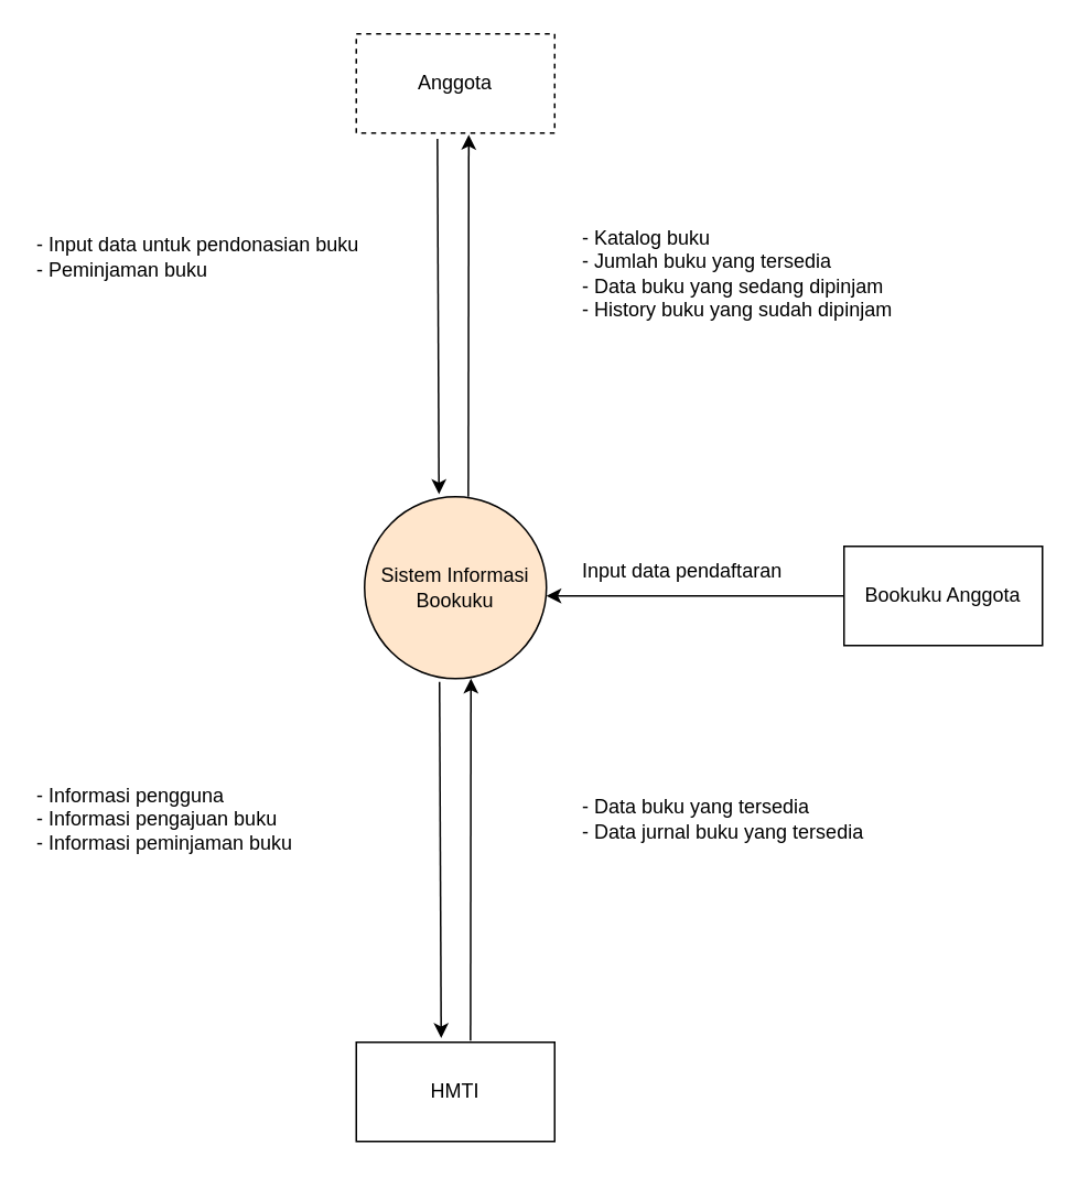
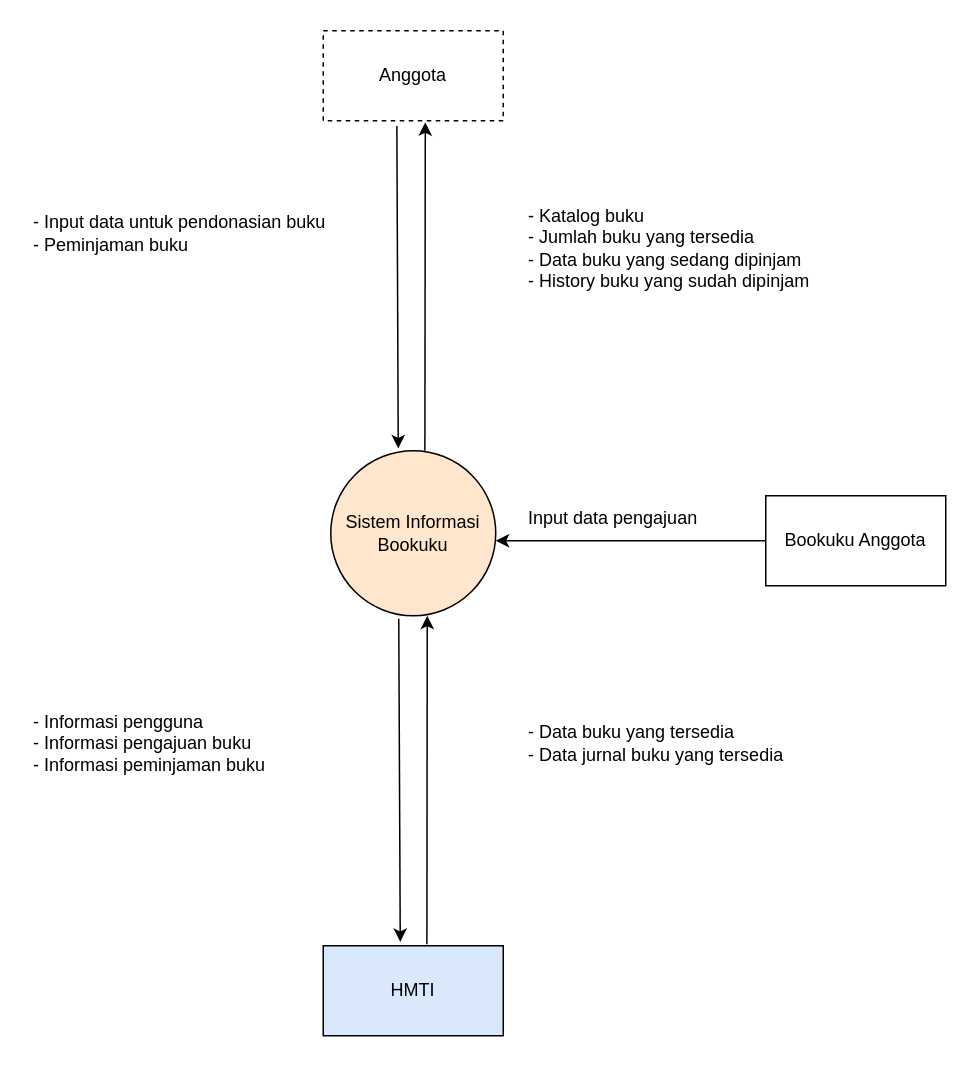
  <mxCell id="0" />
  <mxCell id="1" parent="0" />
  <mxCell id="2" value="Anggota" style="rounded=0;whiteSpace=wrap;html=1;dashed=1;" parent="1" vertex="1"><mxGeometry x="215" y="20" width="120" height="60" as="geometry" /></mxCell>
  <mxCell id="3" value="" style="endArrow=classic;html=1;rounded=0;exitX=0.409;exitY=1.057;exitDx=0;exitDy=0;exitPerimeter=0;" parent="1" source="2" edge="1"><mxGeometry width="50" height="50" relative="1" as="geometry"><mxPoint x="265" y="108.46" as="sourcePoint" /><mxPoint x="265" y="298.46" as="targetPoint" /></mxGeometry></mxCell>
  <mxCell id="4" value="" style="endArrow=classic;html=1;rounded=0;entryX=0.567;entryY=1.017;entryDx=0;entryDy=0;entryPerimeter=0;exitX=0.616;exitY=0.014;exitDx=0;exitDy=0;exitPerimeter=0;" parent="1" target="2" edge="1"><mxGeometry width="50" height="50" relative="1" as="geometry"><mxPoint x="282.76" y="300" as="sourcePoint" /><mxPoint x="355" y="108.46" as="targetPoint" /></mxGeometry></mxCell>
  <mxCell id="5" value="Sistem Informasi Bookuku" style="ellipse;whiteSpace=wrap;html=1;aspect=fixed;fillColor=#ffe6cc;" parent="1" vertex="1"><mxGeometry x="220" y="300" width="110" height="110" as="geometry" /></mxCell>
  <mxCell id="6" value="" style="endArrow=classic;html=1;rounded=0;exitX=0;exitY=0.5;exitDx=0;exitDy=0;" parent="1" source="7" edge="1"><mxGeometry width="50" height="50" relative="1" as="geometry"><mxPoint x="450" y="360" as="sourcePoint" /><mxPoint x="330" y="360" as="targetPoint" /></mxGeometry></mxCell>
  <mxCell id="7" value="Bookuku Anggota" style="rounded=0;whiteSpace=wrap;html=1;" parent="1" vertex="1"><mxGeometry x="510" y="330" width="120" height="60" as="geometry" /></mxCell>
  <mxCell id="8" value="- Katalog buku&lt;div&gt;- Jumlah buku yang tersedia&lt;/div&gt;&lt;div&gt;- Data buku yang sedang dipinjam&lt;/div&gt;&lt;div&gt;- History buku yang sudah dipinjam&lt;/div&gt;" style="text;html=1;align=left;verticalAlign=middle;whiteSpace=wrap;rounded=0;" parent="1" vertex="1"><mxGeometry x="350" y="150" width="200" height="30" as="geometry" /></mxCell>
  <mxCell id="9" value="- Input data untuk pendonasian buku&lt;div&gt;- Peminjaman buku&lt;/div&gt;" style="text;html=1;align=left;verticalAlign=middle;whiteSpace=wrap;rounded=0;" parent="1" vertex="1"><mxGeometry x="20" y="140" width="200" height="30" as="geometry" /></mxCell>
  <mxCell id="10" value="" style="endArrow=classic;html=1;rounded=0;exitX=0.409;exitY=1.057;exitDx=0;exitDy=0;exitPerimeter=0;" parent="1" edge="1"><mxGeometry width="50" height="50" relative="1" as="geometry"><mxPoint x="265.34" y="412" as="sourcePoint" /><mxPoint x="266.34" y="627.46" as="targetPoint" /></mxGeometry></mxCell>
  <mxCell id="11" value="" style="endArrow=classic;html=1;rounded=0;entryX=0.567;entryY=1.017;entryDx=0;entryDy=0;entryPerimeter=0;exitX=0.616;exitY=0.014;exitDx=0;exitDy=0;exitPerimeter=0;" parent="1" edge="1"><mxGeometry width="50" height="50" relative="1" as="geometry"><mxPoint x="284.1" y="629" as="sourcePoint" /><mxPoint x="284.34" y="410" as="targetPoint" /></mxGeometry></mxCell>
- <mxCell id="12" value="HMTI" style="rounded=0;whiteSpace=wrap;html=1;" parent="1" vertex="1"><mxGeometry x="215" y="630" width="120" height="60" as="geometry" /></mxCell>
+ <mxCell id="12" value="HMTI" style="rounded=0;whiteSpace=wrap;html=1;fillColor=#dae8fc;" parent="1" vertex="1"><mxGeometry x="215" y="630" width="120" height="60" as="geometry" /></mxCell>
  <mxCell id="13" value="&lt;div&gt;- Informasi pengguna&lt;/div&gt;&lt;div&gt;- Informasi pengajuan buku&lt;/div&gt;&lt;div&gt;- Informasi peminjaman buku&lt;/div&gt;" style="text;html=1;align=left;verticalAlign=middle;whiteSpace=wrap;rounded=0;" parent="1" vertex="1"><mxGeometry x="20" y="480" width="200" height="30" as="geometry" /></mxCell>
  <mxCell id="14" value="&lt;div&gt;- Data buku yang tersedia&lt;/div&gt;&lt;div&gt;- Data jurnal buku yang tersedia&lt;/div&gt;" style="text;html=1;align=left;verticalAlign=middle;whiteSpace=wrap;rounded=0;" parent="1" vertex="1"><mxGeometry x="350" y="480" width="200" height="30" as="geometry" /></mxCell>
- <mxCell id="15" value="Input data pendaftaran" style="text;html=1;align=left;verticalAlign=middle;whiteSpace=wrap;rounded=0;" parent="1" vertex="1"><mxGeometry x="350" y="330" width="200" height="30" as="geometry" /></mxCell>
+ <mxCell id="15" value="Input data pengajuan" style="text;html=1;align=left;verticalAlign=middle;whiteSpace=wrap;rounded=0;" parent="1" vertex="1"><mxGeometry x="350" y="330" width="200" height="30" as="geometry" /></mxCell>
